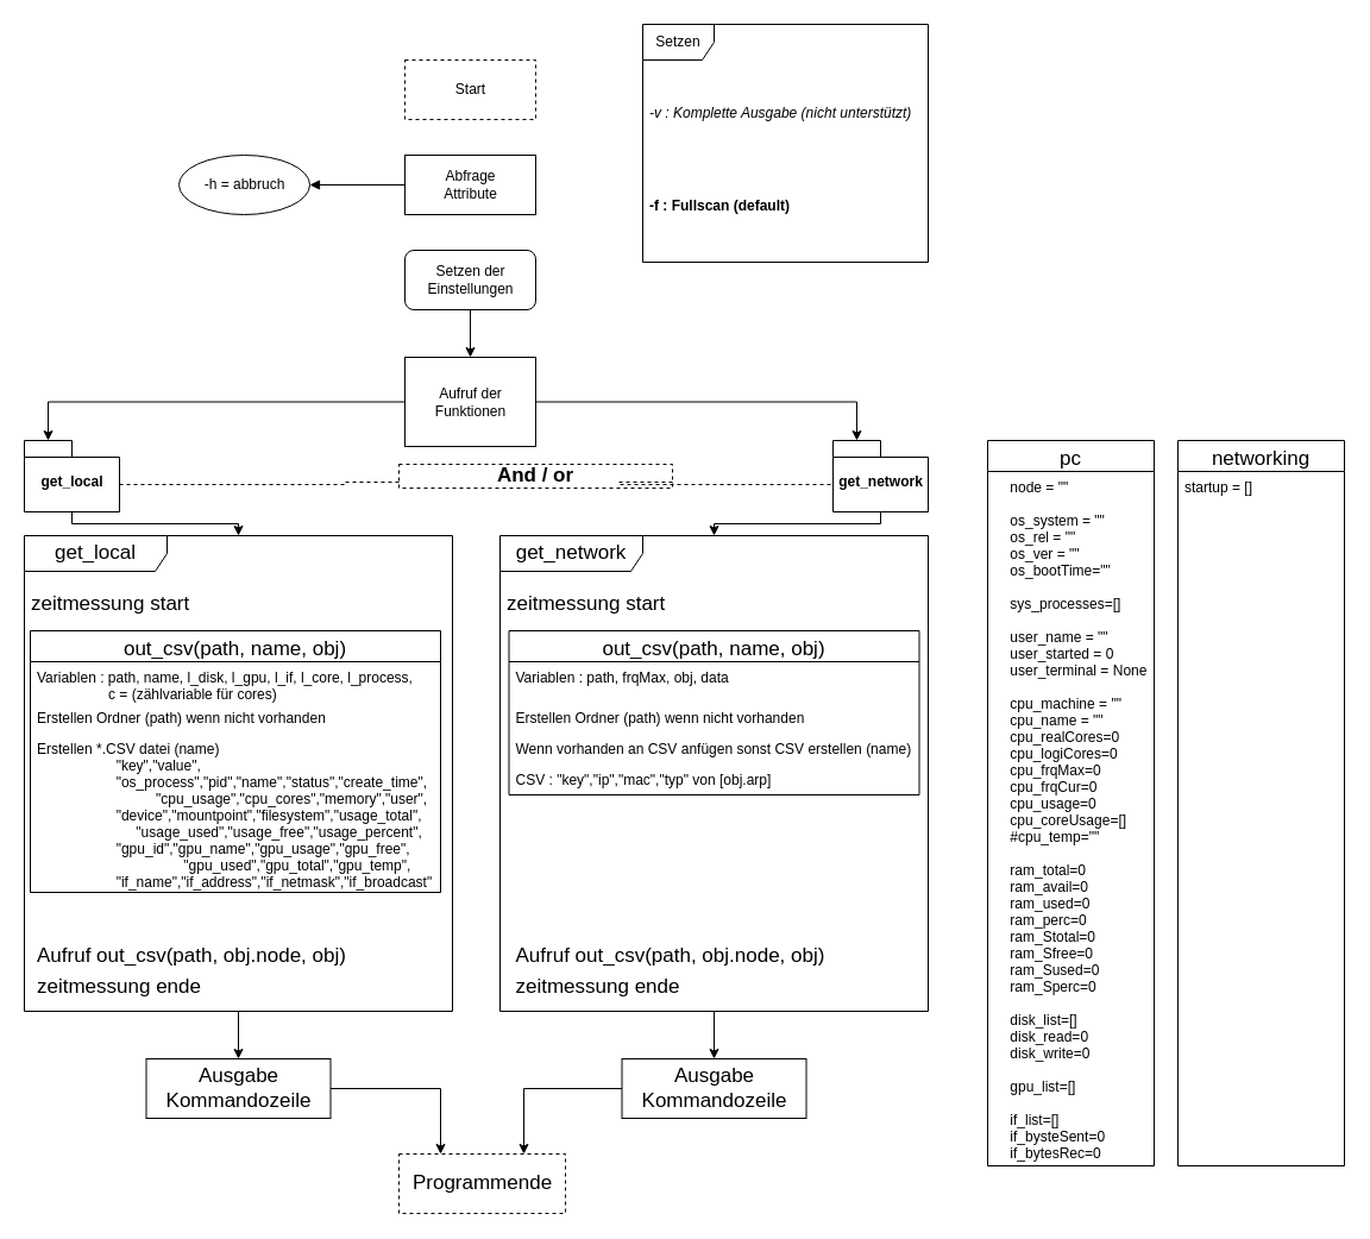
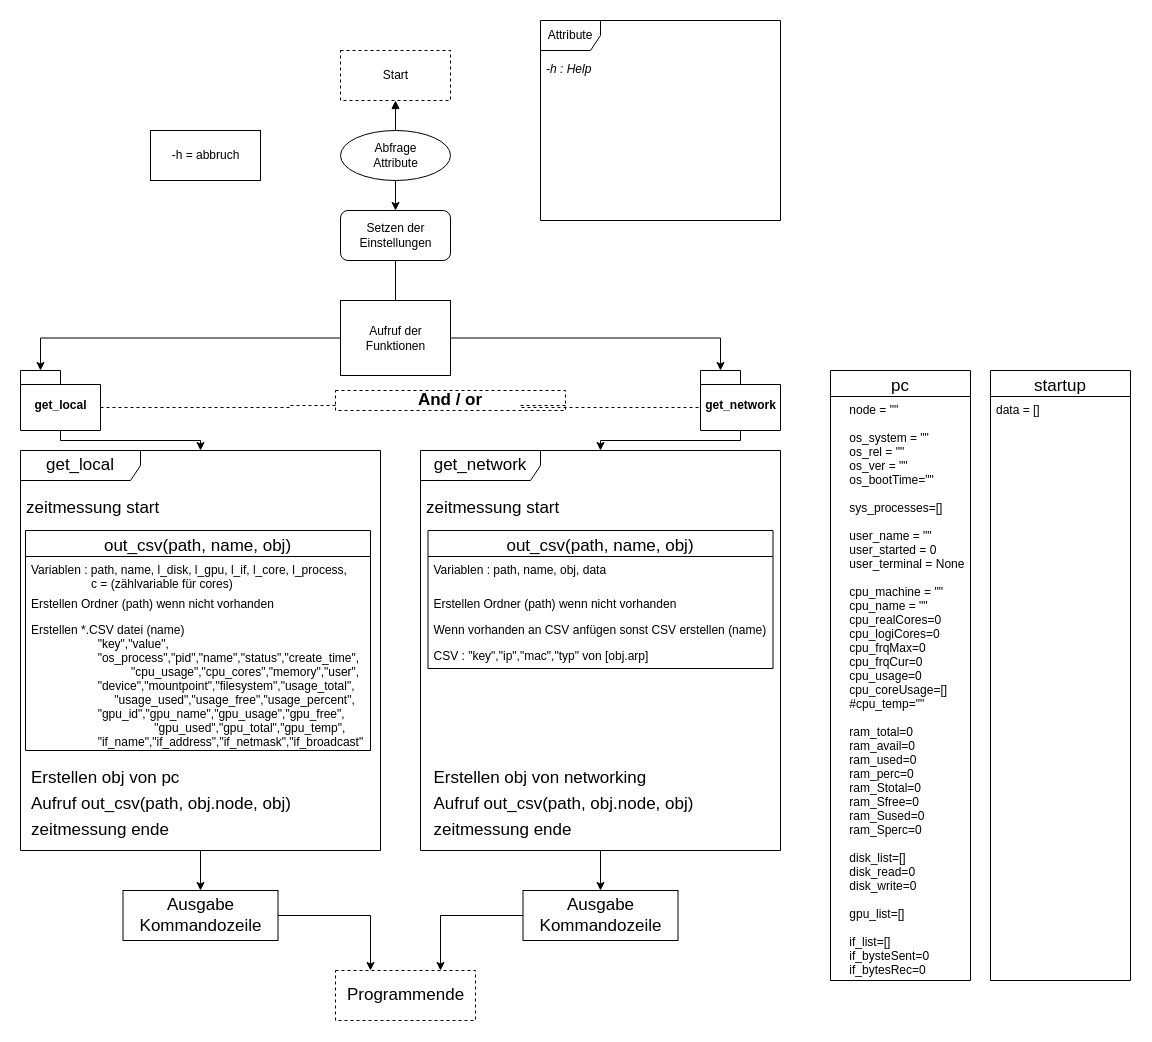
  <mxCell id="0" />
  <mxCell id="1" parent="0" />
  <mxCell id="2" value="Start" style="html=1;dashed=1;" parent="1" vertex="1"><mxGeometry x="340" y="50" width="110" height="50" as="geometry" /></mxCell>
- <mxCell id="4" style="edgeStyle=orthogonalEdgeStyle;rounded=0;orthogonalLoop=1;jettySize=auto;html=1;entryX=1;entryY=0.5;entryDx=0;entryDy=0;startArrow=none;startFill=0;endArrow=block;endFill=1;" edge="1" parent="1" source="5" target="52"><mxGeometry relative="1" as="geometry" /></mxCell>
- <mxCell id="5" value="Abfrage &lt;br&gt;Attribute" style="html=1;" parent="1" vertex="1"><mxGeometry x="340" y="130" width="110" height="50" as="geometry" /></mxCell>
- <mxCell id="6" value="Setzen" style="shape=umlFrame;whiteSpace=wrap;html=1;" parent="1" vertex="1"><mxGeometry x="540" y="20" width="240" height="200" as="geometry" /></mxCell>
- <mxCell id="7" value="-v : Komplette Ausgabe (nicht unterstützt)" style="text;strokeColor=none;fillColor=none;align=left;verticalAlign=top;spacingLeft=4;spacingRight=4;overflow=hidden;rotatable=0;points=[[0,0.5],[1,0.5]];portConstraint=eastwest;fontStyle=2" parent="1" vertex="1"><mxGeometry x="540" y="81" width="240" height="26" as="geometry" /></mxCell>
- <mxCell id="8" value="-f : Fullscan (default)" style="text;strokeColor=none;fillColor=none;align=left;verticalAlign=top;spacingLeft=4;spacingRight=4;overflow=hidden;rotatable=0;points=[[0,0.5],[1,0.5]];portConstraint=eastwest;fontStyle=1" parent="1" vertex="1"><mxGeometry x="540" y="159" width="240" height="26" as="geometry" /></mxCell>
- <mxCell id="9" style="edgeStyle=orthogonalEdgeStyle;rounded=0;orthogonalLoop=1;jettySize=auto;html=1;exitX=0.5;exitY=1;exitDx=0;exitDy=0;entryX=0.5;entryY=0;entryDx=0;entryDy=0;" parent="1" source="10" target="13" edge="1"><mxGeometry relative="1" as="geometry" /></mxCell>
+ <mxCell id="3" style="edgeStyle=orthogonalEdgeStyle;rounded=0;orthogonalLoop=1;jettySize=auto;html=1;exitX=0.5;exitY=1;exitDx=0;exitDy=0;entryX=0.5;entryY=0;entryDx=0;entryDy=0;" parent="1" source="5" target="10" edge="1"><mxGeometry relative="1" as="geometry" /></mxCell>
+ <mxCell id="4" style="edgeStyle=orthogonalEdgeStyle;rounded=0;orthogonalLoop=1;jettySize=auto;html=1;startArrow=none;startFill=0;endArrow=block;endFill=1;" edge="1" parent="1" source="5" target="2"><mxGeometry relative="1" as="geometry" /></mxCell>
+ <mxCell id="5" value="Abfrage &lt;br&gt;Attribute" style="ellipse;html=1;" parent="1" vertex="1"><mxGeometry x="340" y="130" width="110" height="50" as="geometry" /></mxCell>
+ <mxCell id="6" value="Attribute" style="shape=umlFrame;whiteSpace=wrap;html=1;" parent="1" vertex="1"><mxGeometry x="540" y="20" width="240" height="200" as="geometry" /></mxCell>
+ <mxCell id="9" style="edgeStyle=orthogonalEdgeStyle;rounded=0;orthogonalLoop=1;jettySize=auto;html=1;exitX=0.5;exitY=1;exitDx=0;exitDy=0;entryX=0.5;entryY=0;entryDx=0;entryDy=0;endArrow=none;" parent="1" source="10" target="13" edge="1"><mxGeometry relative="1" as="geometry" /></mxCell>
  <mxCell id="10" value="Setzen der &lt;br&gt;Einstellungen" style="html=1;rounded=1;" parent="1" vertex="1"><mxGeometry x="340" y="210" width="110" height="50" as="geometry" /></mxCell>
  <mxCell id="11" style="edgeStyle=orthogonalEdgeStyle;rounded=0;orthogonalLoop=1;jettySize=auto;html=1;entryX=0;entryY=0;entryDx=20;entryDy=0;entryPerimeter=0;fontSize=17;startArrow=none;startFill=0;endArrow=classic;endFill=1;" parent="1" source="13" target="15" edge="1"><mxGeometry relative="1" as="geometry" /></mxCell>
  <mxCell id="12" style="edgeStyle=orthogonalEdgeStyle;rounded=0;orthogonalLoop=1;jettySize=auto;html=1;entryX=0;entryY=0;entryDx=20;entryDy=0;entryPerimeter=0;fontSize=17;startArrow=none;startFill=0;endArrow=classic;endFill=1;" parent="1" source="13" target="17" edge="1"><mxGeometry relative="1" as="geometry" /></mxCell>
  <mxCell id="13" value="Aufruf der &lt;br&gt;Funktionen" style="html=1;" parent="1" vertex="1"><mxGeometry x="340" y="300" width="110" height="75" as="geometry" /></mxCell>
  <mxCell id="14" style="edgeStyle=orthogonalEdgeStyle;rounded=0;orthogonalLoop=1;jettySize=auto;html=1;exitX=0.5;exitY=1;exitDx=0;exitDy=0;exitPerimeter=0;fontSize=17;startArrow=none;startFill=0;endArrow=classic;endFill=1;" parent="1" source="15" target="22" edge="1"><mxGeometry relative="1" as="geometry"><Array as="points"><mxPoint x="60" y="440" /><mxPoint x="200" y="440" /></Array></mxGeometry></mxCell>
  <mxCell id="15" value="get_local" style="shape=folder;fontStyle=1;spacingTop=10;tabWidth=40;tabHeight=14;tabPosition=left;html=1;" parent="1" vertex="1"><mxGeometry x="20" y="370" width="80" height="60" as="geometry" /></mxCell>
  <mxCell id="16" style="edgeStyle=orthogonalEdgeStyle;rounded=0;orthogonalLoop=1;jettySize=auto;html=1;exitX=0.5;exitY=1;exitDx=0;exitDy=0;exitPerimeter=0;fontSize=17;startArrow=none;startFill=0;endArrow=classic;endFill=1;" parent="1" source="17" target="24" edge="1"><mxGeometry relative="1" as="geometry"><Array as="points"><mxPoint x="740" y="440" /><mxPoint x="600" y="440" /></Array></mxGeometry></mxCell>
  <mxCell id="17" value="get_network" style="shape=folder;fontStyle=1;spacingTop=10;tabWidth=40;tabHeight=14;tabPosition=left;html=1;" parent="1" vertex="1"><mxGeometry x="700" y="370" width="80" height="60" as="geometry" /></mxCell>
  <mxCell id="18" style="edgeStyle=orthogonalEdgeStyle;rounded=0;orthogonalLoop=1;jettySize=auto;html=1;exitX=0;exitY=0.75;exitDx=0;exitDy=0;entryX=0;entryY=0;entryDx=80;entryDy=37;entryPerimeter=0;dashed=1;fontSize=17;startArrow=none;startFill=0;endArrow=none;endFill=0;" parent="1" source="20" target="15" edge="1"><mxGeometry relative="1" as="geometry"><Array as="points"><mxPoint x="290" y="407" /></Array></mxGeometry></mxCell>
  <mxCell id="19" style="edgeStyle=orthogonalEdgeStyle;rounded=0;orthogonalLoop=1;jettySize=auto;html=1;exitX=1;exitY=0.75;exitDx=0;exitDy=0;entryX=0;entryY=0;entryDx=0;entryDy=37;entryPerimeter=0;dashed=1;fontSize=17;startArrow=none;startFill=0;endArrow=none;endFill=0;" parent="1" source="20" target="17" edge="1"><mxGeometry relative="1" as="geometry"><Array as="points"><mxPoint x="520" y="407" /></Array></mxGeometry></mxCell>
  <mxCell id="20" value="And / or" style="text;html=1;fillColor=none;align=center;verticalAlign=middle;whiteSpace=wrap;rounded=0;fontSize=17;fontStyle=1;dashed=1;strokeColor=#000000;" parent="1" vertex="1"><mxGeometry x="335" y="390" width="230" height="20" as="geometry" /></mxCell>
  <mxCell id="21" style="edgeStyle=orthogonalEdgeStyle;rounded=0;orthogonalLoop=1;jettySize=auto;html=1;entryX=0.5;entryY=0;entryDx=0;entryDy=0;fontSize=17;startArrow=none;startFill=0;endArrow=classic;endFill=1;" parent="1" source="22" target="36" edge="1"><mxGeometry relative="1" as="geometry" /></mxCell>
  <mxCell id="22" value="get_local" style="shape=umlFrame;whiteSpace=wrap;html=1;fontSize=17;strokeColor=#000000;width=120;height=30;" parent="1" vertex="1"><mxGeometry x="20" y="450" width="360" height="400" as="geometry" /></mxCell>
  <mxCell id="23" style="edgeStyle=orthogonalEdgeStyle;rounded=0;orthogonalLoop=1;jettySize=auto;html=1;entryX=0.5;entryY=0;entryDx=0;entryDy=0;fontSize=17;startArrow=none;startFill=0;endArrow=classic;endFill=1;" parent="1" source="24" target="38" edge="1"><mxGeometry relative="1" as="geometry" /></mxCell>
  <mxCell id="24" value="get_network" style="shape=umlFrame;whiteSpace=wrap;html=1;fontSize=17;strokeColor=#000000;width=120;height=30;" parent="1" vertex="1"><mxGeometry x="420" y="450" width="360" height="400" as="geometry" /></mxCell>
  <mxCell id="25" value="zeitmessung start" style="text;strokeColor=none;fillColor=none;align=left;verticalAlign=top;spacingLeft=4;spacingRight=4;overflow=hidden;rotatable=0;points=[[0,0.5],[1,0.5]];portConstraint=eastwest;fontSize=17;" parent="1" vertex="1"><mxGeometry x="20" y="490" width="320" height="26" as="geometry" /></mxCell>
  <mxCell id="26" value="out_csv(path, name, obj)" style="swimlane;fontStyle=0;childLayout=stackLayout;horizontal=1;startSize=26;fillColor=none;horizontalStack=0;resizeParent=1;resizeParentMax=0;resizeLast=0;collapsible=1;marginBottom=0;fontSize=17;strokeColor=#000000;" parent="1" vertex="1"><mxGeometry x="25" y="530" width="345" height="220" as="geometry" /></mxCell>
  <mxCell id="27" value="Variablen : path, name, l_disk, l_gpu, l_if, l_core, l_process, &#10;                  c = (zählvariable für cores)" style="text;strokeColor=none;fillColor=none;align=left;verticalAlign=top;spacingLeft=4;spacingRight=4;overflow=hidden;rotatable=0;points=[[0,0.5],[1,0.5]];portConstraint=eastwest;" parent="26" vertex="1"><mxGeometry y="26" width="345" height="34" as="geometry" /></mxCell>
  <mxCell id="28" value="Erstellen Ordner (path) wenn nicht vorhanden" style="text;strokeColor=none;fillColor=none;align=left;verticalAlign=top;spacingLeft=4;spacingRight=4;overflow=hidden;rotatable=0;points=[[0,0.5],[1,0.5]];portConstraint=eastwest;" parent="26" vertex="1"><mxGeometry y="60" width="345" height="26" as="geometry" /></mxCell>
  <mxCell id="29" value="Erstellen *.CSV datei (name)&#10;                    &quot;key&quot;,&quot;value&quot;,&#10;                    &quot;os_process&quot;,&quot;pid&quot;,&quot;name&quot;,&quot;status&quot;,&quot;create_time&quot;,&#10;                              &quot;cpu_usage&quot;,&quot;cpu_cores&quot;,&quot;memory&quot;,&quot;user&quot;,&#10;                    &quot;device&quot;,&quot;mountpoint&quot;,&quot;filesystem&quot;,&quot;usage_total&quot;,&#10;                         &quot;usage_used&quot;,&quot;usage_free&quot;,&quot;usage_percent&quot;,&#10;                    &quot;gpu_id&quot;,&quot;gpu_name&quot;,&quot;gpu_usage&quot;,&quot;gpu_free&quot;,&#10;                                     &quot;gpu_used&quot;,&quot;gpu_total&quot;,&quot;gpu_temp&quot;,&#10;                    &quot;if_name&quot;,&quot;if_address&quot;,&quot;if_netmask&quot;,&quot;if_broadcast&quot;" style="text;strokeColor=none;fillColor=none;align=left;verticalAlign=top;spacingLeft=4;spacingRight=4;overflow=hidden;rotatable=0;points=[[0,0.5],[1,0.5]];portConstraint=eastwest;" parent="26" vertex="1"><mxGeometry y="86" width="345" height="134" as="geometry" /></mxCell>
+ <mxCell id="30" value="Erstellen obj von pc" style="text;strokeColor=none;fillColor=none;align=left;verticalAlign=top;spacingLeft=4;spacingRight=4;overflow=hidden;rotatable=0;points=[[0,0.5],[1,0.5]];portConstraint=eastwest;fontSize=17;" parent="1" vertex="1"><mxGeometry x="25" y="760" width="320" height="26" as="geometry" /></mxCell>
  <mxCell id="31" value="Aufruf out_csv(path, obj.node, obj)" style="text;strokeColor=none;fillColor=none;align=left;verticalAlign=top;spacingLeft=4;spacingRight=4;overflow=hidden;rotatable=0;points=[[0,0.5],[1,0.5]];portConstraint=eastwest;fontSize=17;" parent="1" vertex="1"><mxGeometry x="25" y="786" width="320" height="26" as="geometry" /></mxCell>
  <mxCell id="32" value="zeitmessung ende" style="text;strokeColor=none;fillColor=none;align=left;verticalAlign=top;spacingLeft=4;spacingRight=4;overflow=hidden;rotatable=0;points=[[0,0.5],[1,0.5]];portConstraint=eastwest;fontSize=17;" parent="1" vertex="1"><mxGeometry x="25" y="812" width="320" height="26" as="geometry" /></mxCell>
  <mxCell id="33" value="pc" style="swimlane;fontStyle=0;childLayout=stackLayout;horizontal=1;startSize=26;fillColor=none;horizontalStack=0;resizeParent=1;resizeParentMax=0;resizeLast=0;collapsible=1;marginBottom=0;fontSize=17;strokeColor=#000000;" parent="1" vertex="1"><mxGeometry x="830" y="370" width="140" height="610" as="geometry" /></mxCell>
  <mxCell id="34" value="    node = &quot;&quot;                       #PC Name&#10;    &#10;    os_system = &quot;&quot;              #System Type &quot;Win, Linux, ...&quot;&#10;    os_rel = &quot;&quot;                     #OS Release &quot;10&quot;&#10;    os_ver = &quot;&quot;                    #OS Version &quot;10.0.184&quot;&#10;    os_bootTime=&quot;&quot;            #OS Startup&#10;&#10;    sys_processes=[]            #List 2D of SystemProcesses [os_process,pid,name,status,create_time,cpu_usage,cpu_cores,memory,user]&#10;    &#10;    user_name = &quot;&quot;              #Active User&#10;    user_started = 0            #Last startup&#10;    user_terminal = None        #Terminalmodus&#10;    &#10;    cpu_machine = &quot;&quot;            #Machinearch. &quot;AMD64&quot;&#10;    cpu_name = &quot;&quot;               #CPU Name &quot;Intel64 Family 6 Model 60 Stepping 3, GenuineIntel&quot;&#10;    cpu_realCores=0             #Real Cores on CPU&#10;    cpu_logiCores=0             #Logic Cores in CPU&#10;    cpu_frqMax=0                #Max Frequence of CPU&#10;    cpu_frqCur=0                #Current Frequence of CPU&#10;    cpu_usage=0                 #CPU usage in %&#10;    cpu_coreUsage=[]            #List of logical cores and usage in %&#10;    #cpu_temp=&quot;&quot;                 #FEHLT&#10;&#10;    ram_total=0                  #Total RAM&#10;    ram_avail=0                 #Available RAM&#10;    ram_used=0                  #Used RAM&#10;    ram_perc=0                  #Used RAM in Percent&#10;    ram_Stotal=0                #Total Swap&#10;    ram_Sfree=0                 #Available Swap&#10;    ram_Sused=0                 #Used Swap&#10;    ram_Sperc=0                 #Used Swap in Percent&#10;&#10;    disk_list=[]                      #List 2D of all disks connected to PC (device, mountpoint, filesystem, part_usage.total,part_usage.used,part_usage.free,part_usage.percent)&#10;    disk_read=0                  #Read Bytes since Boot&#10;    disk_write=0                  #Write Bytes since Boot&#10;&#10;    gpu_list=[]                      #List 2D GPU (id, name, usage(%), free mem(byte), used mem(byte), total mem(byte), temperature(°C))&#10;&#10;    if_list=[]                          #List 2D of Interfaces&#10;    if_bysteSent=0              #Network sendet Bytes&#10;    if_bytesRec=0               #Network recived Bytes" style="text;strokeColor=none;fillColor=none;align=left;verticalAlign=top;spacingLeft=4;spacingRight=4;overflow=hidden;rotatable=0;points=[[0,0.5],[1,0.5]];portConstraint=eastwest;" parent="33" vertex="1"><mxGeometry y="26" width="140" height="584" as="geometry" /></mxCell>
  <mxCell id="35" style="edgeStyle=orthogonalEdgeStyle;rounded=0;orthogonalLoop=1;jettySize=auto;html=1;entryX=0.25;entryY=0;entryDx=0;entryDy=0;fontSize=17;startArrow=none;startFill=0;endArrow=classic;endFill=1;" parent="1" source="36" target="39" edge="1"><mxGeometry relative="1" as="geometry" /></mxCell>
  <mxCell id="36" value="Ausgabe&lt;br&gt;Kommandozeile" style="html=1;fontSize=17;strokeColor=#000000;" parent="1" vertex="1"><mxGeometry x="122.5" y="890" width="155" height="50" as="geometry" /></mxCell>
  <mxCell id="37" style="edgeStyle=orthogonalEdgeStyle;rounded=0;orthogonalLoop=1;jettySize=auto;html=1;entryX=0.75;entryY=0;entryDx=0;entryDy=0;fontSize=17;startArrow=none;startFill=0;endArrow=classic;endFill=1;" parent="1" source="38" target="39" edge="1"><mxGeometry relative="1" as="geometry" /></mxCell>
  <mxCell id="38" value="Ausgabe&lt;br&gt;Kommandozeile" style="html=1;fontSize=17;strokeColor=#000000;" parent="1" vertex="1"><mxGeometry x="522.5" y="890" width="155" height="50" as="geometry" /></mxCell>
  <mxCell id="39" value="Programmende" style="html=1;fontSize=17;strokeColor=#000000;dashed=1;" parent="1" vertex="1"><mxGeometry x="335" y="970" width="140" height="50" as="geometry" /></mxCell>
+ <mxCell id="40" value="-h : Help" style="text;strokeColor=none;fillColor=none;align=left;verticalAlign=top;spacingLeft=4;spacingRight=4;overflow=hidden;rotatable=0;points=[[0,0.5],[1,0.5]];portConstraint=eastwest;fontStyle=2" vertex="1" parent="1"><mxGeometry x="540" y="55" width="240" height="26" as="geometry" /></mxCell>
  <mxCell id="41" value="zeitmessung start" style="text;strokeColor=none;fillColor=none;align=left;verticalAlign=top;spacingLeft=4;spacingRight=4;overflow=hidden;rotatable=0;points=[[0,0.5],[1,0.5]];portConstraint=eastwest;fontSize=17;" vertex="1" parent="1"><mxGeometry x="420" y="490" width="320" height="26" as="geometry" /></mxCell>
  <mxCell id="42" value="out_csv(path, name, obj)" style="swimlane;fontStyle=0;childLayout=stackLayout;horizontal=1;startSize=26;fillColor=none;horizontalStack=0;resizeParent=1;resizeParentMax=0;resizeLast=0;collapsible=1;marginBottom=0;fontSize=17;strokeColor=#000000;" vertex="1" parent="1"><mxGeometry x="427.5" y="530" width="345" height="138" as="geometry" /></mxCell>
- <mxCell id="43" value="Variablen : path, frqMax, obj, data" style="text;strokeColor=none;fillColor=none;align=left;verticalAlign=top;spacingLeft=4;spacingRight=4;overflow=hidden;rotatable=0;points=[[0,0.5],[1,0.5]];portConstraint=eastwest;" vertex="1" parent="42"><mxGeometry y="26" width="345" height="34" as="geometry" /></mxCell>
+ <mxCell id="43" value="Variablen : path, name, obj, data" style="text;strokeColor=none;fillColor=none;align=left;verticalAlign=top;spacingLeft=4;spacingRight=4;overflow=hidden;rotatable=0;points=[[0,0.5],[1,0.5]];portConstraint=eastwest;" vertex="1" parent="42"><mxGeometry y="26" width="345" height="34" as="geometry" /></mxCell>
  <mxCell id="44" value="Erstellen Ordner (path) wenn nicht vorhanden" style="text;strokeColor=none;fillColor=none;align=left;verticalAlign=top;spacingLeft=4;spacingRight=4;overflow=hidden;rotatable=0;points=[[0,0.5],[1,0.5]];portConstraint=eastwest;" vertex="1" parent="42"><mxGeometry y="60" width="345" height="26" as="geometry" /></mxCell>
  <mxCell id="45" value="Wenn vorhanden an CSV anfügen sonst CSV erstellen (name)" style="text;strokeColor=none;fillColor=none;align=left;verticalAlign=top;spacingLeft=4;spacingRight=4;overflow=hidden;rotatable=0;points=[[0,0.5],[1,0.5]];portConstraint=eastwest;" vertex="1" parent="42"><mxGeometry y="86" width="345" height="26" as="geometry" /></mxCell>
  <mxCell id="46" value="CSV : &quot;key&quot;,&quot;ip&quot;,&quot;mac&quot;,&quot;typ&quot; von [obj.arp]" style="text;strokeColor=none;fillColor=none;align=left;verticalAlign=top;spacingLeft=4;spacingRight=4;overflow=hidden;rotatable=0;points=[[0,0.5],[1,0.5]];portConstraint=eastwest;" vertex="1" parent="42"><mxGeometry y="112" width="345" height="26" as="geometry" /></mxCell>
+ <mxCell id="47" value="Erstellen obj von networking" style="text;strokeColor=none;fillColor=none;align=left;verticalAlign=top;spacingLeft=4;spacingRight=4;overflow=hidden;rotatable=0;points=[[0,0.5],[1,0.5]];portConstraint=eastwest;fontSize=17;" vertex="1" parent="1"><mxGeometry x="427.5" y="760" width="320" height="26" as="geometry" /></mxCell>
  <mxCell id="48" value="Aufruf out_csv(path, obj.node, obj)" style="text;strokeColor=none;fillColor=none;align=left;verticalAlign=top;spacingLeft=4;spacingRight=4;overflow=hidden;rotatable=0;points=[[0,0.5],[1,0.5]];portConstraint=eastwest;fontSize=17;" vertex="1" parent="1"><mxGeometry x="427.5" y="786" width="320" height="26" as="geometry" /></mxCell>
  <mxCell id="49" value="zeitmessung ende" style="text;strokeColor=none;fillColor=none;align=left;verticalAlign=top;spacingLeft=4;spacingRight=4;overflow=hidden;rotatable=0;points=[[0,0.5],[1,0.5]];portConstraint=eastwest;fontSize=17;" vertex="1" parent="1"><mxGeometry x="427.5" y="812" width="320" height="26" as="geometry" /></mxCell>
- <mxCell id="50" value="networking" style="swimlane;fontStyle=0;childLayout=stackLayout;horizontal=1;startSize=26;fillColor=none;horizontalStack=0;resizeParent=1;resizeParentMax=0;resizeLast=0;collapsible=1;marginBottom=0;fontSize=17;strokeColor=#000000;" vertex="1" parent="1"><mxGeometry x="990" y="370" width="140" height="610" as="geometry" /></mxCell>
- <mxCell id="51" value="startup = []" style="text;strokeColor=none;fillColor=none;align=left;verticalAlign=top;spacingLeft=4;spacingRight=4;overflow=hidden;rotatable=0;points=[[0,0.5],[1,0.5]];portConstraint=eastwest;" vertex="1" parent="50"><mxGeometry y="26" width="140" height="584" as="geometry" /></mxCell>
- <mxCell id="52" value="-h = abbruch" style="ellipse;html=1;" vertex="1" parent="1"><mxGeometry x="150" y="130" width="110" height="50" as="geometry" /></mxCell>
+ <mxCell id="50" value="startup" style="swimlane;fontStyle=0;childLayout=stackLayout;horizontal=1;startSize=26;fillColor=none;horizontalStack=0;resizeParent=1;resizeParentMax=0;resizeLast=0;collapsible=1;marginBottom=0;fontSize=17;strokeColor=#000000;" vertex="1" parent="1"><mxGeometry x="990" y="370" width="140" height="610" as="geometry" /></mxCell>
+ <mxCell id="51" value="data = []" style="text;strokeColor=none;fillColor=none;align=left;verticalAlign=top;spacingLeft=4;spacingRight=4;overflow=hidden;rotatable=0;points=[[0,0.5],[1,0.5]];portConstraint=eastwest;" vertex="1" parent="50"><mxGeometry y="26" width="140" height="584" as="geometry" /></mxCell>
+ <mxCell id="52" value="-h = abbruch" style="html=1;" vertex="1" parent="1"><mxGeometry x="150" y="130" width="110" height="50" as="geometry" /></mxCell>
